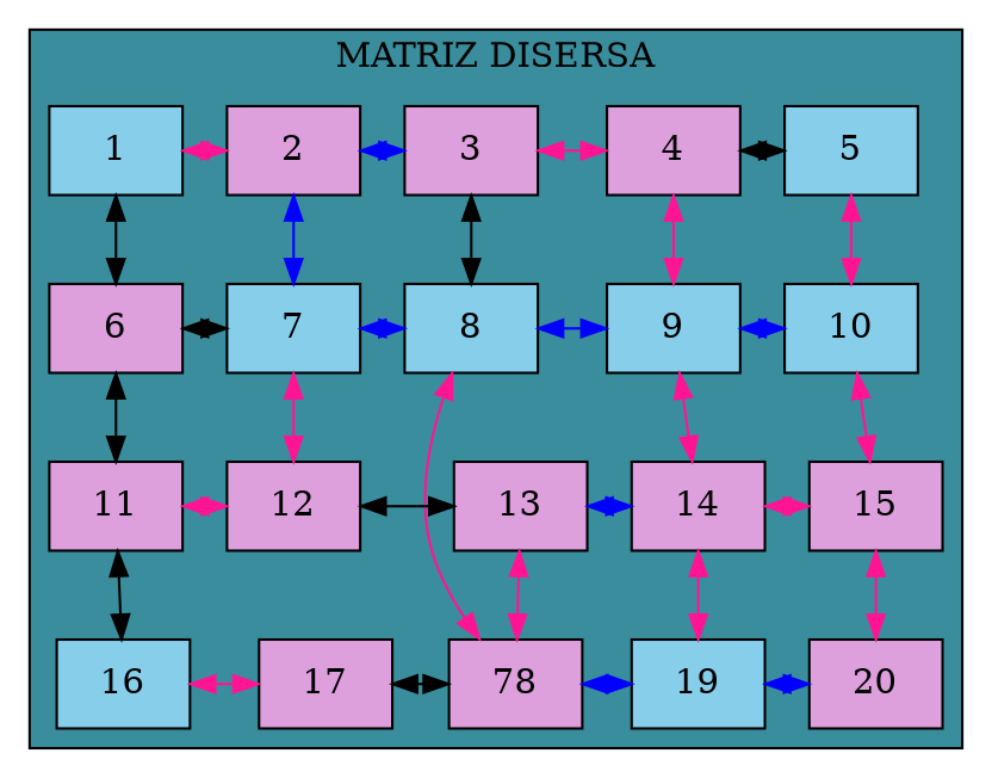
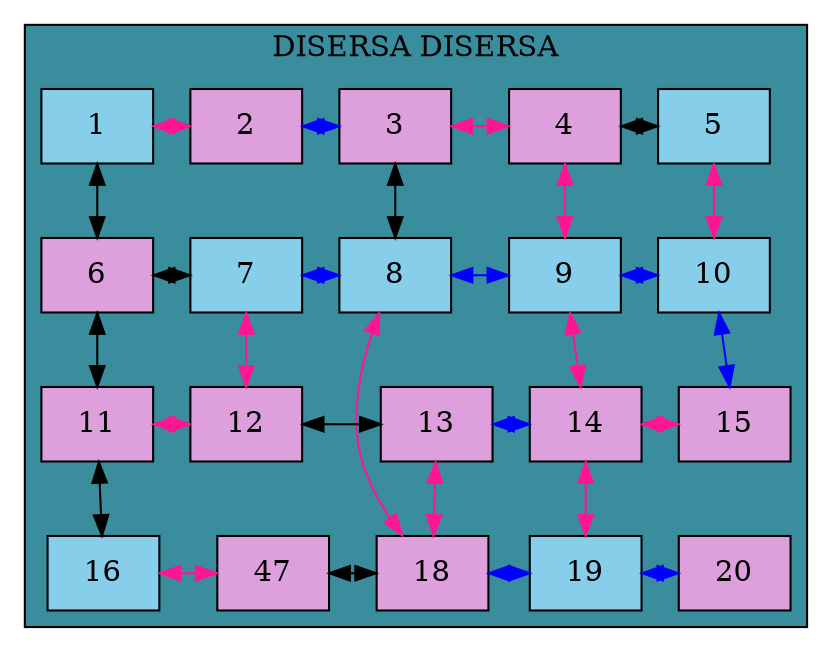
  digraph {
    node [fillcolor=plum group=2 shape=box style=filled]
    edge [color=deeppink dir=both]
    n1 [fillcolor=skyblue label=1]
    n2 [label=2]
    n3 [label=3]
    n4 [label=4]
    n5 [fillcolor=skyblue label=5]
    n6 [label=6]
    n7 [fillcolor=skyblue label=7]
    n8 [fillcolor=skyblue label=8]
    n9 [fillcolor=skyblue label=9]
    n10 [fillcolor=skyblue label=10]
    n11 [label=11]
    n12 [label=12]
    n13 [label=13]
    n14 [label=14]
    n15 [label=15]
    n16 [fillcolor=skyblue label=16]
-   n17 [label=17]
-   n18 [label=78]
+   n17 [label=47]
+   n18 [label=18]
    n19 [fillcolor=skyblue label=19]
    n20 [label=20]
    subgraph cluster_1 {
      bgcolor="#398D9C"
-     label="MATRIZ DISERSA"
+     label="DISERSA DISERSA"
      subgraph sub_2 {
        bgcolor="#398D9C"
        label="MATRIZ DISERSA"
        rank=same
        n1
        n2
        n3
        n4
        n5
      }
      subgraph sub_3 {
        bgcolor="#398D9C"
        label="MATRIZ DISERSA"
        rank=same
        n6
        n7
        n8
        n9
        n10
      }
      subgraph sub_4 {
        bgcolor="#398D9C"
        label="MATRIZ DISERSA"
        rank=same
        n11
        n12
        n13
        n14
        n15
      }
      subgraph sub_5 {
        bgcolor="#398D9C"
        label="MATRIZ DISERSA"
        rank=same
        n16
        n17
        n18
        n19
        n20
      }
    }
    n1 -> n2
    n1 -> n6 [color=black]
    n2 -> n3 [color=blue]
-   n2 -> n7 [color=blue]
    n3 -> n4
    n3 -> n8 [color=black]
    n4 -> n5 [color=black]
    n4 -> n9
    n5 -> n10
    n6 -> n7 [color=black]
    n6 -> n11 [color=black]
    n7 -> n8 [color=blue]
    n7 -> n12
    n8 -> n9 [color=blue]
    n8 -> n18
    n9 -> n10 [color=blue]
    n9 -> n14
-   n10 -> n15
+   n10 -> n15 [color=blue]
    n11 -> n12
    n11 -> n16 [color=black]
    n12 -> n13 [color=black]
    n13 -> n14 [color=blue]
    n13 -> n18
    n14 -> n15
    n14 -> n19
-   n15 -> n20
    n16 -> n17
    n17 -> n18 [color=black]
    n18 -> n19 [color=blue]
    n19 -> n20 [color=blue]
  }
